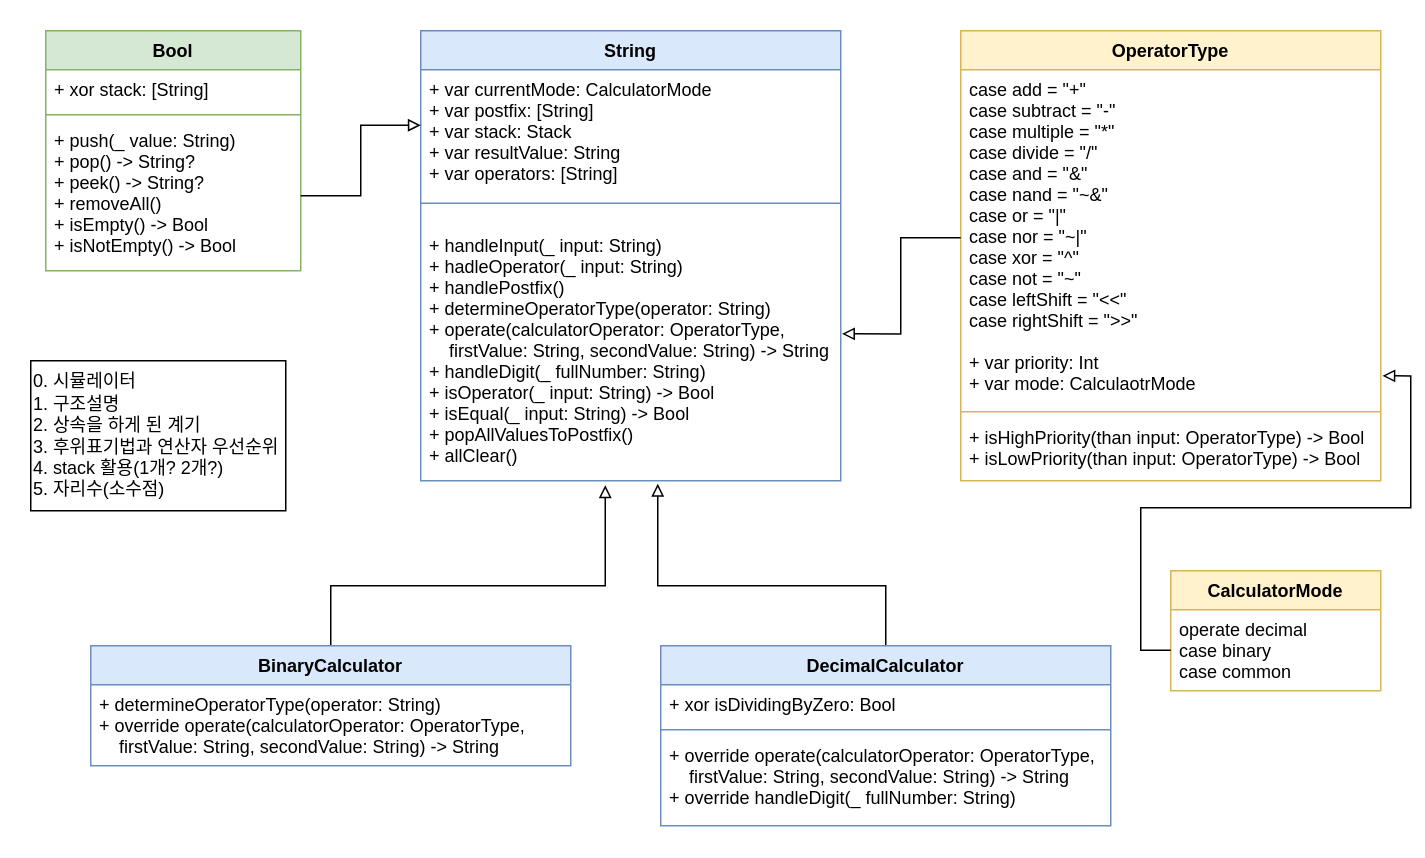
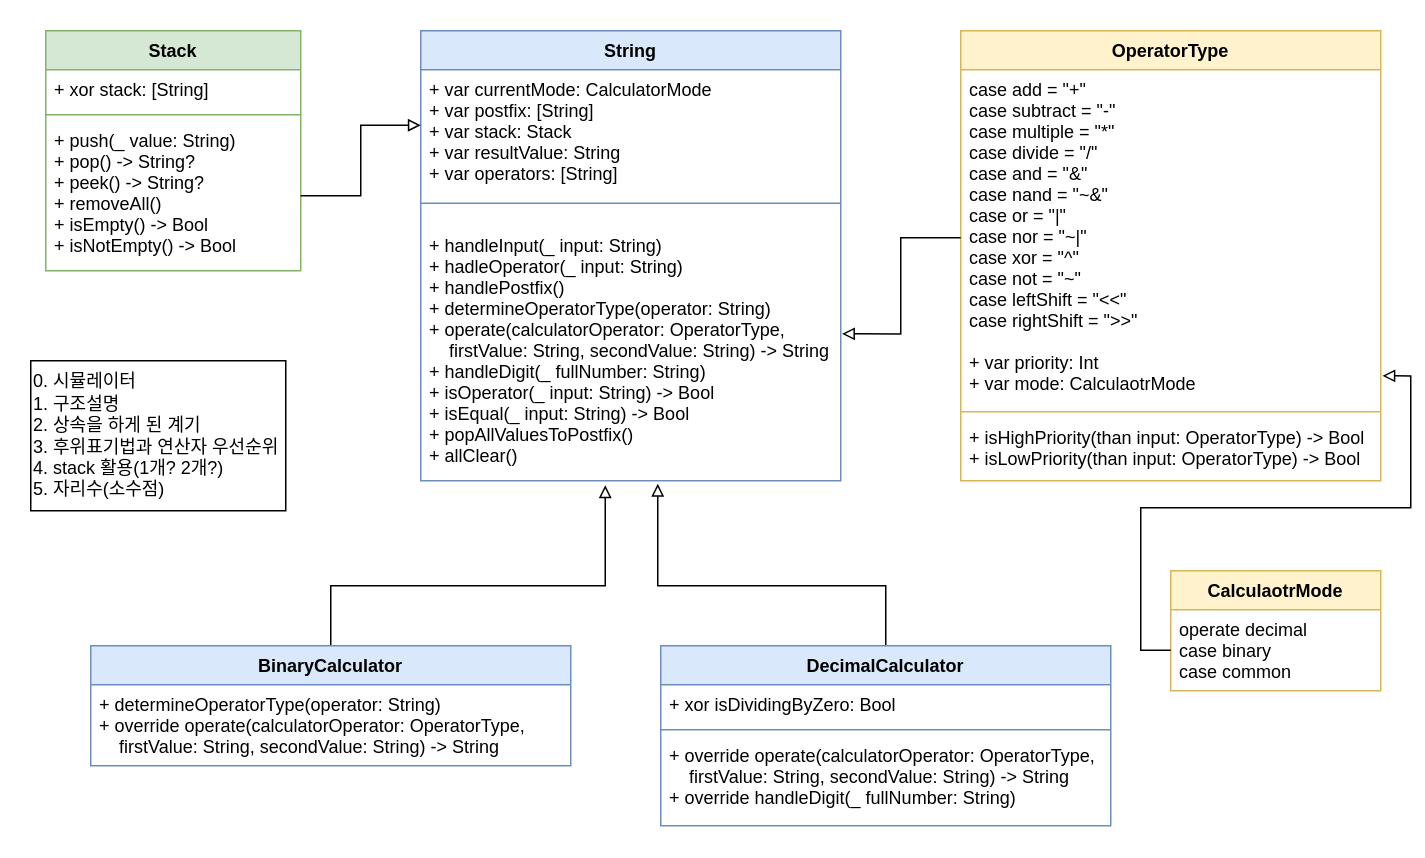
  <mxCell id="0" />
  <mxCell id="1" parent="0" />
  <mxCell id="2" value="String" style="swimlane;fontStyle=1;align=center;verticalAlign=top;childLayout=stackLayout;horizontal=1;startSize=26;horizontalStack=0;resizeParent=1;resizeParentMax=0;resizeLast=0;collapsible=1;marginBottom=0;fillColor=#dae8fc;strokeColor=#6c8ebf;" vertex="1" parent="1"><mxGeometry x="280" y="20" width="280" height="300" as="geometry" /></mxCell>
  <mxCell id="3" value="+ var currentMode: CalculatorMode&#10;+ var postfix: [String]&#10;+ var stack: Stack&#10;+ var resultValue: String&#10;+ var operators: [String]" style="text;strokeColor=none;fillColor=none;align=left;verticalAlign=top;spacingLeft=4;spacingRight=4;overflow=hidden;rotatable=0;points=[[0,0.5],[1,0.5]];portConstraint=eastwest;" vertex="1" parent="2"><mxGeometry y="26" width="280" height="74" as="geometry" /></mxCell>
  <mxCell id="4" value="" style="line;strokeWidth=1;fillColor=#dae8fc;align=left;verticalAlign=middle;spacingTop=-1;spacingLeft=3;spacingRight=3;rotatable=0;labelPosition=right;points=[];portConstraint=eastwest;strokeColor=#6c8ebf;" vertex="1" parent="2"><mxGeometry y="100" width="280" height="30" as="geometry" /></mxCell>
  <mxCell id="5" value="+ handleInput(_ input: String)&#10;+ hadleOperator(_ input: String)&#10;+ handlePostfix()&#10;+ determineOperatorType(operator: String)&#10;+ operate(calculatorOperator: OperatorType, &#10;    firstValue: String, secondValue: String) -&gt; String&#10;+ handleDigit(_ fullNumber: String)&#10;+ isOperator(_ input: String) -&gt; Bool&#10;+ isEqual(_ input: String) -&gt; Bool&#10;+ popAllValuesToPostfix()&#10;+ allClear()&#10;" style="text;strokeColor=none;fillColor=none;align=left;verticalAlign=top;spacingLeft=4;spacingRight=4;overflow=hidden;rotatable=0;points=[[0,0.5],[1,0.5]];portConstraint=eastwest;" vertex="1" parent="2"><mxGeometry y="130" width="280" height="170" as="geometry" /></mxCell>
  <mxCell id="6" style="edgeStyle=orthogonalEdgeStyle;rounded=0;orthogonalLoop=1;jettySize=auto;html=1;endArrow=block;endFill=0;" edge="1" parent="1" source="7"><mxGeometry relative="1" as="geometry"><mxPoint x="438" y="322" as="targetPoint" /><Array as="points"><mxPoint x="590" y="390" /><mxPoint x="438" y="390" /></Array></mxGeometry></mxCell>
  <mxCell id="7" value="DecimalCalculator" style="swimlane;fontStyle=1;align=center;verticalAlign=top;childLayout=stackLayout;horizontal=1;startSize=26;horizontalStack=0;resizeParent=1;resizeParentMax=0;resizeLast=0;collapsible=1;marginBottom=0;fillColor=#dae8fc;strokeColor=#6c8ebf;" vertex="1" parent="1"><mxGeometry x="440" y="430" width="300" height="120" as="geometry" /></mxCell>
  <mxCell id="8" value="+ xor isDividingByZero: Bool &#10;" style="text;strokeColor=none;fillColor=none;align=left;verticalAlign=top;spacingLeft=4;spacingRight=4;overflow=hidden;rotatable=0;points=[[0,0.5],[1,0.5]];portConstraint=eastwest;" vertex="1" parent="7"><mxGeometry y="26" width="300" height="26" as="geometry" /></mxCell>
  <mxCell id="9" value="" style="line;strokeWidth=1;fillColor=#dae8fc;align=left;verticalAlign=middle;spacingTop=-1;spacingLeft=3;spacingRight=3;rotatable=0;labelPosition=right;points=[];portConstraint=eastwest;strokeColor=#6c8ebf;" vertex="1" parent="7"><mxGeometry y="52" width="300" height="8" as="geometry" /></mxCell>
  <mxCell id="10" value="+ override operate(calculatorOperator: OperatorType, &#10;    firstValue: String, secondValue: String) -&gt; String&#10;+ override handleDigit(_ fullNumber: String)&#10;" style="text;strokeColor=none;fillColor=none;align=left;verticalAlign=top;spacingLeft=4;spacingRight=4;overflow=hidden;rotatable=0;points=[[0,0.5],[1,0.5]];portConstraint=eastwest;" vertex="1" parent="7"><mxGeometry y="60" width="300" height="60" as="geometry" /></mxCell>
  <mxCell id="11" style="edgeStyle=orthogonalEdgeStyle;rounded=0;orthogonalLoop=1;jettySize=auto;html=1;endArrow=block;endFill=0;" edge="1" parent="1" source="12"><mxGeometry relative="1" as="geometry"><mxPoint x="403" y="323" as="targetPoint" /><Array as="points"><mxPoint x="220" y="390" /><mxPoint x="403" y="390" /></Array></mxGeometry></mxCell>
  <mxCell id="12" value="BinaryCalculator" style="swimlane;fontStyle=1;childLayout=stackLayout;horizontal=1;startSize=26;horizontalStack=0;resizeParent=1;resizeParentMax=0;resizeLast=0;collapsible=1;marginBottom=0;fillColor=#dae8fc;strokeColor=#6c8ebf;" vertex="1" parent="1"><mxGeometry x="60" y="430" width="320" height="80" as="geometry" /></mxCell>
  <mxCell id="13" value="+ determineOperatorType(operator: String)&#10;+ override operate(calculatorOperator: OperatorType, &#10;    firstValue: String, secondValue: String) -&gt; String&#10;&#10;" style="text;strokeColor=none;fillColor=none;align=left;verticalAlign=top;spacingLeft=4;spacingRight=4;overflow=hidden;rotatable=0;points=[[0,0.5],[1,0.5]];portConstraint=eastwest;" vertex="1" parent="12"><mxGeometry y="26" width="320" height="54" as="geometry" /></mxCell>
- <mxCell id="14" value="Bool&#10;" style="swimlane;fontStyle=1;align=center;verticalAlign=top;childLayout=stackLayout;horizontal=1;startSize=26;horizontalStack=0;resizeParent=1;resizeParentMax=0;resizeLast=0;collapsible=1;marginBottom=0;fillColor=#d5e8d4;strokeColor=#82b366;" vertex="1" parent="1"><mxGeometry x="30" y="20" width="170" height="160" as="geometry" /></mxCell>
+ <mxCell id="14" value="Stack&#10;" style="swimlane;fontStyle=1;align=center;verticalAlign=top;childLayout=stackLayout;horizontal=1;startSize=26;horizontalStack=0;resizeParent=1;resizeParentMax=0;resizeLast=0;collapsible=1;marginBottom=0;fillColor=#d5e8d4;strokeColor=#82b366;" vertex="1" parent="1"><mxGeometry x="30" y="20" width="170" height="160" as="geometry" /></mxCell>
  <mxCell id="15" value="+ xor stack: [String]" style="text;strokeColor=none;fillColor=none;align=left;verticalAlign=top;spacingLeft=4;spacingRight=4;overflow=hidden;rotatable=0;points=[[0,0.5],[1,0.5]];portConstraint=eastwest;" vertex="1" parent="14"><mxGeometry y="26" width="170" height="26" as="geometry" /></mxCell>
  <mxCell id="16" value="" style="line;strokeWidth=1;fillColor=#d5e8d4;align=left;verticalAlign=middle;spacingTop=-1;spacingLeft=3;spacingRight=3;rotatable=0;labelPosition=right;points=[];portConstraint=eastwest;strokeColor=#82b366;" vertex="1" parent="14"><mxGeometry y="52" width="170" height="8" as="geometry" /></mxCell>
  <mxCell id="17" value="+ push(_ value: String)&#10;+ pop() -&gt; String?&#10;+ peek() -&gt; String?&#10;+ removeAll()&#10;+ isEmpty() -&gt; Bool&#10;+ isNotEmpty() -&gt; Bool" style="text;strokeColor=none;fillColor=none;align=left;verticalAlign=top;spacingLeft=4;spacingRight=4;overflow=hidden;rotatable=0;points=[[0,0.5],[1,0.5]];portConstraint=eastwest;" vertex="1" parent="14"><mxGeometry y="60" width="170" height="100" as="geometry" /></mxCell>
  <mxCell id="18" value="OperatorType" style="swimlane;fontStyle=1;align=center;verticalAlign=top;childLayout=stackLayout;horizontal=1;startSize=26;horizontalStack=0;resizeParent=1;resizeParentMax=0;resizeLast=0;collapsible=1;marginBottom=0;fillColor=#fff2cc;strokeColor=#d6b656;" vertex="1" parent="1"><mxGeometry x="640" y="20" width="280" height="300" as="geometry" /></mxCell>
  <mxCell id="19" value="case add = &quot;+&quot;&#10;case subtract = &quot;-&quot;&#10;case multiple = &quot;*&quot;&#10;case divide = &quot;/&quot;&#10;case and = &quot;&amp;&quot;&#10;case nand = &quot;~&amp;&quot;&#10;case or = &quot;|&quot;&#10;case nor = &quot;~|&quot;&#10;case xor = &quot;^&quot;&#10;case not = &quot;~&quot;&#10;case leftShift = &quot;&lt;&lt;&quot;&#10;case rightShift = &quot;&gt;&gt;&quot;&#10;&#10;+ var priority: Int&#10;+ var mode: CalculaotrMode    " style="text;strokeColor=none;fillColor=none;align=left;verticalAlign=top;spacingLeft=4;spacingRight=4;overflow=hidden;rotatable=0;points=[[0,0.5],[1,0.5]];portConstraint=eastwest;" vertex="1" parent="18"><mxGeometry y="26" width="280" height="224" as="geometry" /></mxCell>
  <mxCell id="20" value="" style="line;strokeWidth=1;fillColor=#fff2cc;align=left;verticalAlign=middle;spacingTop=-1;spacingLeft=3;spacingRight=3;rotatable=0;labelPosition=right;points=[];portConstraint=eastwest;strokeColor=#d6b656;" vertex="1" parent="18"><mxGeometry y="250" width="280" height="8" as="geometry" /></mxCell>
  <mxCell id="21" value="+ isHighPriority(than input: OperatorType) -&gt; Bool&#10;+ isLowPriority(than input: OperatorType) -&gt; Bool" style="text;strokeColor=none;fillColor=none;align=left;verticalAlign=top;spacingLeft=4;spacingRight=4;overflow=hidden;rotatable=0;points=[[0,0.5],[1,0.5]];portConstraint=eastwest;" vertex="1" parent="18"><mxGeometry y="258" width="280" height="42" as="geometry" /></mxCell>
- <mxCell id="22" value="CalculatorMode" style="swimlane;fontStyle=1;childLayout=stackLayout;horizontal=1;startSize=26;horizontalStack=0;resizeParent=1;resizeParentMax=0;resizeLast=0;collapsible=1;marginBottom=0;fillColor=#fff2cc;strokeColor=#d6b656;" vertex="1" parent="1"><mxGeometry x="780" y="380" width="140" height="80" as="geometry" /></mxCell>
+ <mxCell id="22" value="CalculaotrMode" style="swimlane;fontStyle=1;childLayout=stackLayout;horizontal=1;startSize=26;horizontalStack=0;resizeParent=1;resizeParentMax=0;resizeLast=0;collapsible=1;marginBottom=0;fillColor=#fff2cc;strokeColor=#d6b656;" vertex="1" parent="1"><mxGeometry x="780" y="380" width="140" height="80" as="geometry" /></mxCell>
  <mxCell id="23" value="operate decimal&#10;case binary&#10;case common" style="text;strokeColor=none;fillColor=none;align=left;verticalAlign=top;spacingLeft=4;spacingRight=4;overflow=hidden;rotatable=0;points=[[0,0.5],[1,0.5]];portConstraint=eastwest;" vertex="1" parent="22"><mxGeometry y="26" width="140" height="54" as="geometry" /></mxCell>
  <mxCell id="24" style="edgeStyle=orthogonalEdgeStyle;rounded=0;orthogonalLoop=1;jettySize=auto;html=1;entryX=0;entryY=0.5;entryDx=0;entryDy=0;endArrow=block;endFill=0;" edge="1" parent="1" source="17" target="3"><mxGeometry relative="1" as="geometry" /></mxCell>
  <mxCell id="25" style="edgeStyle=orthogonalEdgeStyle;rounded=0;orthogonalLoop=1;jettySize=auto;html=1;entryX=1.004;entryY=0.911;entryDx=0;entryDy=0;entryPerimeter=0;endArrow=block;endFill=0;" edge="1" parent="1" source="23" target="19"><mxGeometry relative="1" as="geometry" /></mxCell>
  <mxCell id="26" style="edgeStyle=orthogonalEdgeStyle;rounded=0;orthogonalLoop=1;jettySize=auto;html=1;entryX=1.003;entryY=0.424;entryDx=0;entryDy=0;entryPerimeter=0;endArrow=block;endFill=0;" edge="1" parent="1" source="19" target="5"><mxGeometry relative="1" as="geometry" /></mxCell>
  <mxCell id="27" value="0. 시뮬레이터&lt;br&gt;1. 구조설명&lt;br&gt;2. 상속을 하게 된 계기&lt;br&gt;3. 후위표기법과 연산자 우선순위&lt;br&gt;4. stack 활용(1개? 2개?)&lt;br&gt;5. 자리수(소수점)" style="rounded=0;whiteSpace=wrap;html=1;align=left;" vertex="1" parent="1"><mxGeometry x="20" y="240" width="170" height="100" as="geometry" /></mxCell>
